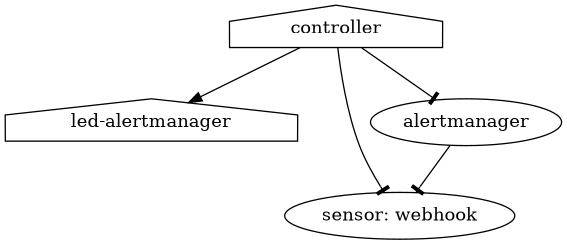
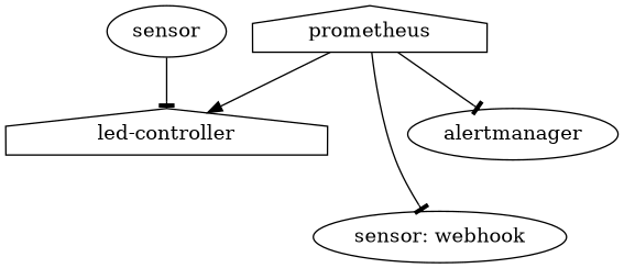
  digraph {
    node [shape=ellipse]
    edge [arrowhead=tee]
-   n1 [label="led-alertmanager" shape=house]
+   n1 [label="led-controller" shape=house]
    n2 [label="sensor: webhook"]
-   prometheus [shape=house label=controller]
+   sensor
+   prometheus [shape=house]
    alertmanager
+   sensor -> n1
    prometheus -> n1 [arrowhead=normal]
    prometheus -> n2
    prometheus -> alertmanager
-   alertmanager -> n2
  }
